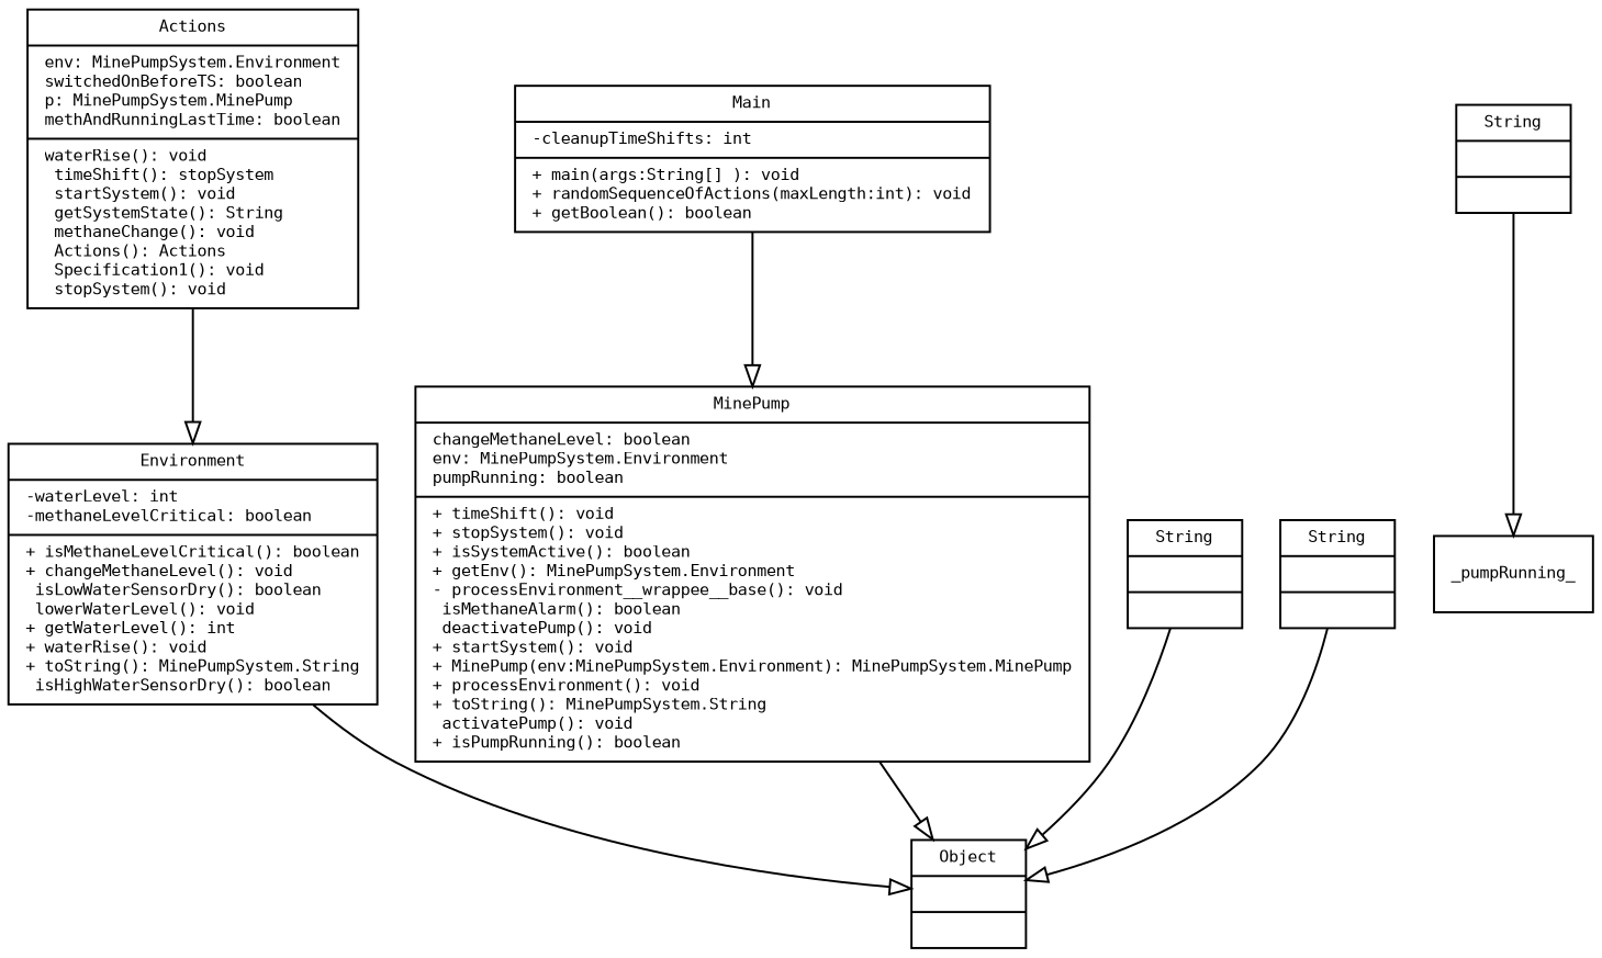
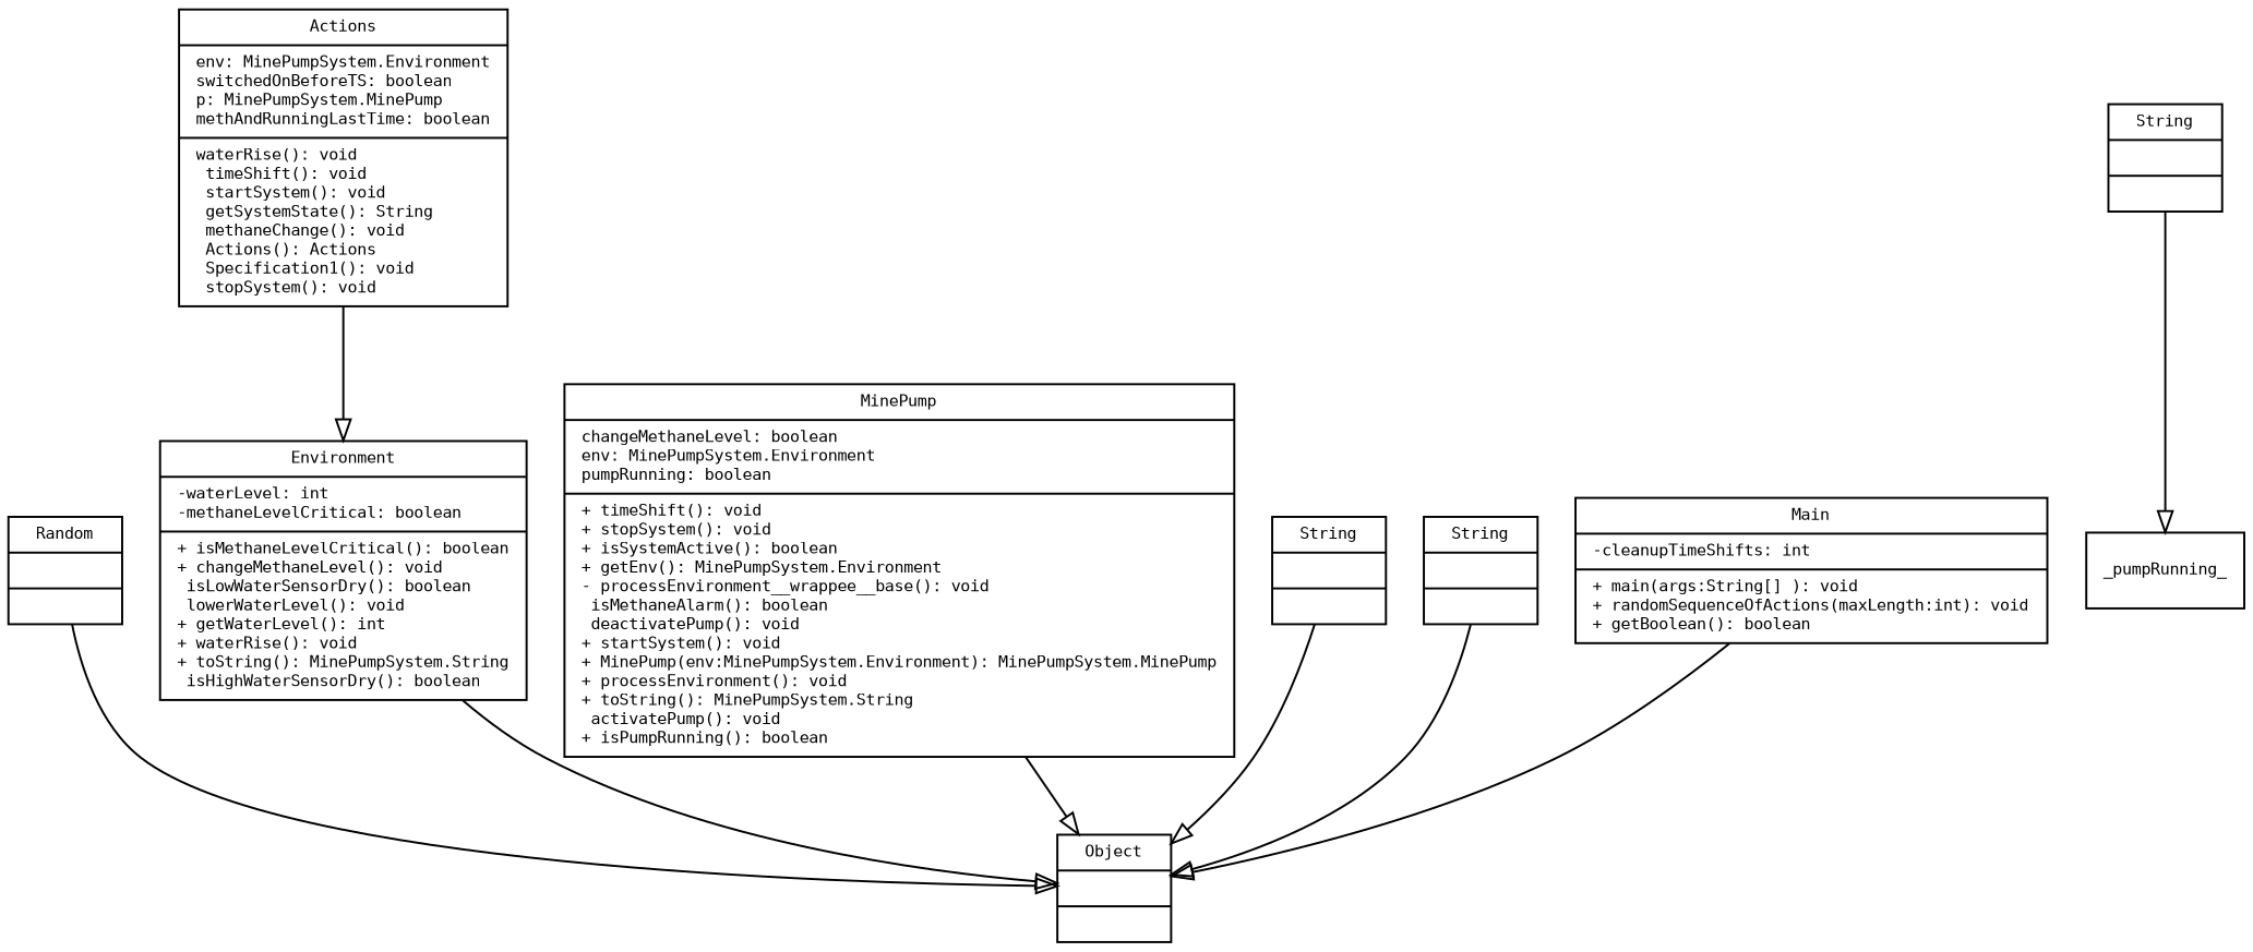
  digraph {
    fontname="DejaVu Sans Mono"
    fontsize=8
    node [fontname="DejaVu Sans Mono" fontsize=8 shape=record]
    edge [arrowhead=empty arrowtail=none fontname="DejaVu Sans Mono" fontsize=8 style=solid]
+   n1 [label="{Random||}"]
    n2 [label="{Object||}"]
-   n3 [label="{Actions|env: MinePumpSystem.Environment\lswitchedOnBeforeTS: boolean\lp: MinePumpSystem.MinePump\lmethAndRunningLastTime: boolean\l| waterRise(): void\l timeShift(): stopSystem\l startSystem(): void\l getSystemState(): String\l methaneChange(): void\l Actions(): Actions\l Specification1(): void\l stopSystem(): void\l}"]
+   n3 [label="{Actions|env: MinePumpSystem.Environment\lswitchedOnBeforeTS: boolean\lp: MinePumpSystem.MinePump\lmethAndRunningLastTime: boolean\l| waterRise(): void\l timeShift(): void\l startSystem(): void\l getSystemState(): String\l methaneChange(): void\l Actions(): Actions\l Specification1(): void\l stopSystem(): void\l}"]
    n4 [label="{Environment|-waterLevel: int\l-methaneLevelCritical: boolean\l|+ isMethaneLevelCritical(): boolean\l+ changeMethaneLevel(): void\l isLowWaterSensorDry(): boolean\l lowerWaterLevel(): void\l+ getWaterLevel(): int\l+ waterRise(): void\l+ toString(): MinePumpSystem.String\l isHighWaterSensorDry(): boolean\l}"]
    n5 [label="{MinePump|changeMethaneLevel: boolean\lenv: MinePumpSystem.Environment\lpumpRunning: boolean\l|+ timeShift(): void\l+ stopSystem(): void\l+ isSystemActive(): boolean\l+ getEnv(): MinePumpSystem.Environment\l- processEnvironment__wrappee__base(): void\l isMethaneAlarm(): boolean\l deactivatePump(): void\l+ startSystem(): void\l+ MinePump(env:MinePumpSystem.Environment): MinePumpSystem.MinePump\l+ processEnvironment(): void\l+ toString(): MinePumpSystem.String\l activatePump(): void\l+ isPumpRunning(): boolean\l}"]
    n6 [label="{String||}"]
    n7 [label=_pumpRunning_]
    n8 [label="{String||}"]
    n9 [label="{String||}"]
    n10 [label="{Main|-cleanupTimeShifts: int\l|+ main(args:String[] ): void\l+ randomSequenceOfActions(maxLength:int): void\l+ getBoolean(): boolean\l}"]
+   n1 -> n2
    n3 -> n4
    n4 -> n2
    n5 -> n2
    n6 -> n7
    n8 -> n2
    n9 -> n2
-   n10 -> n5
+   n10 -> n2
  }
